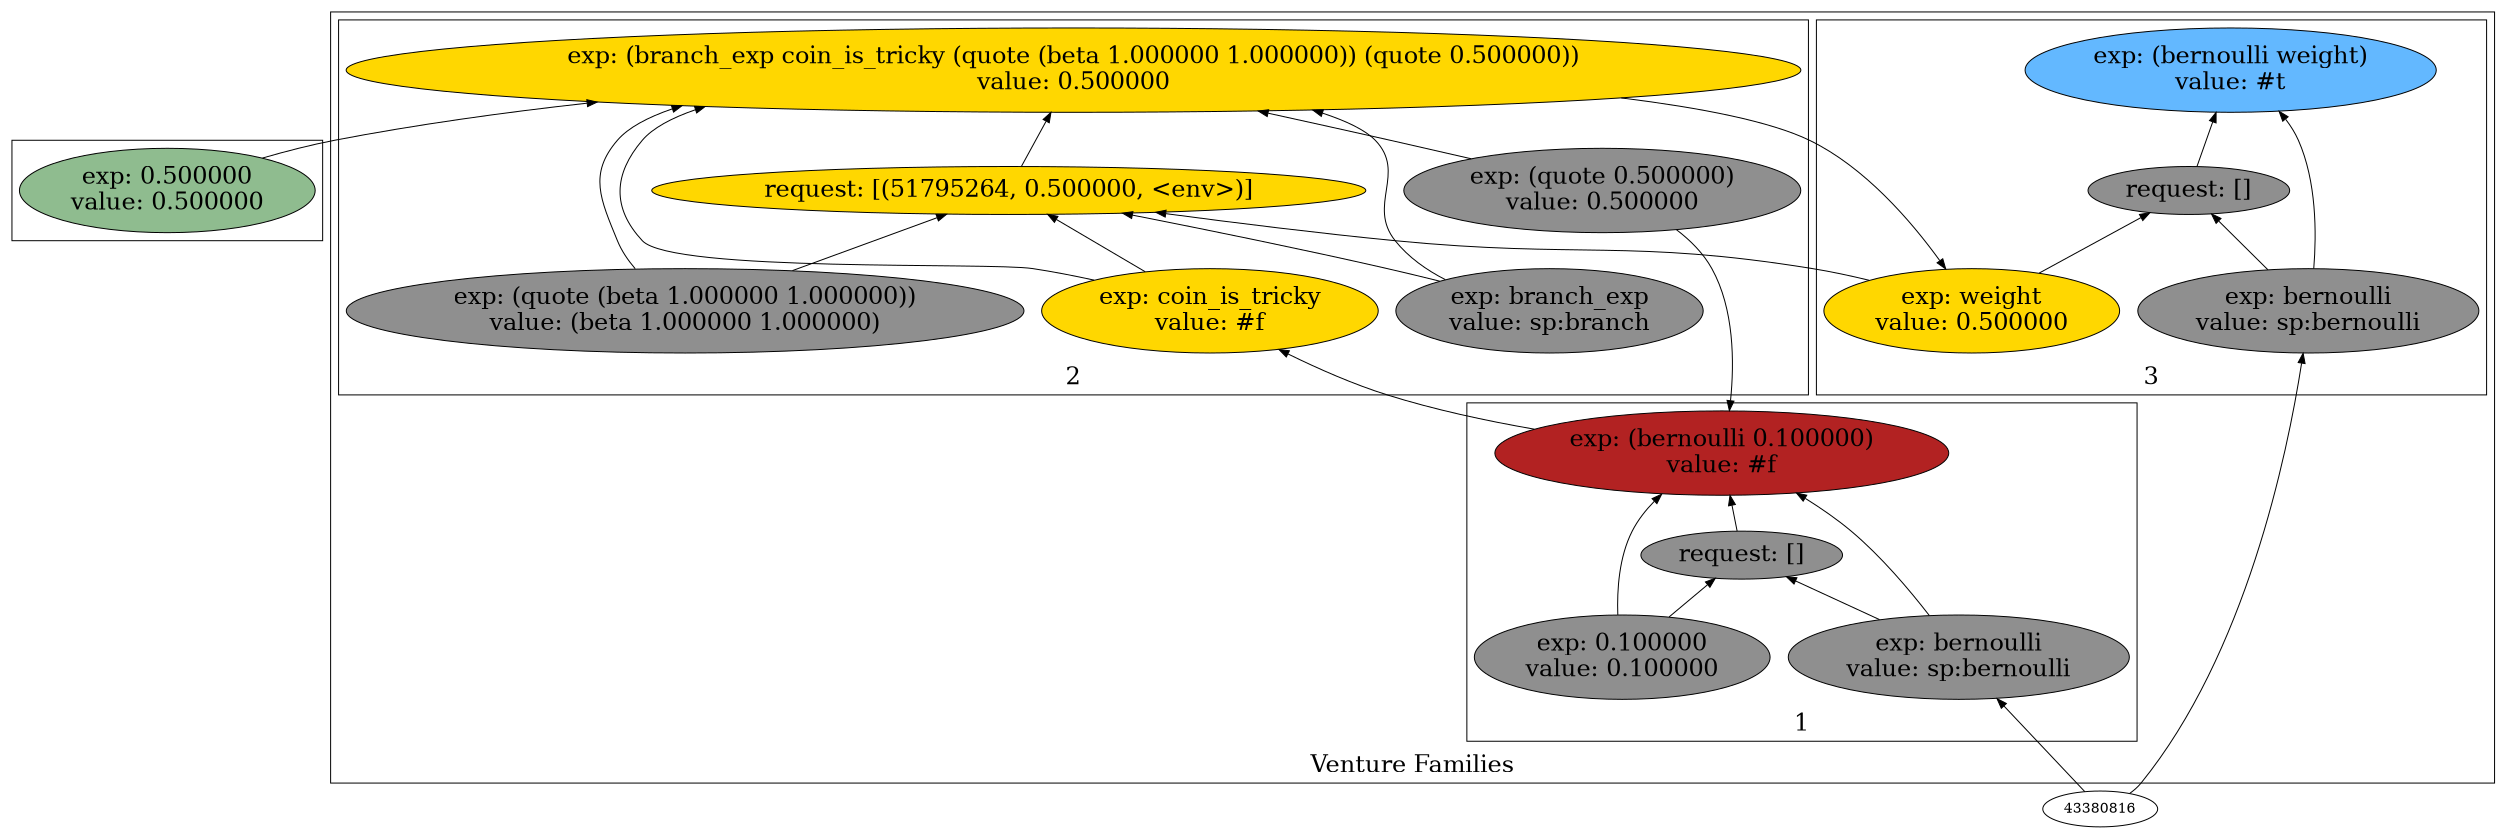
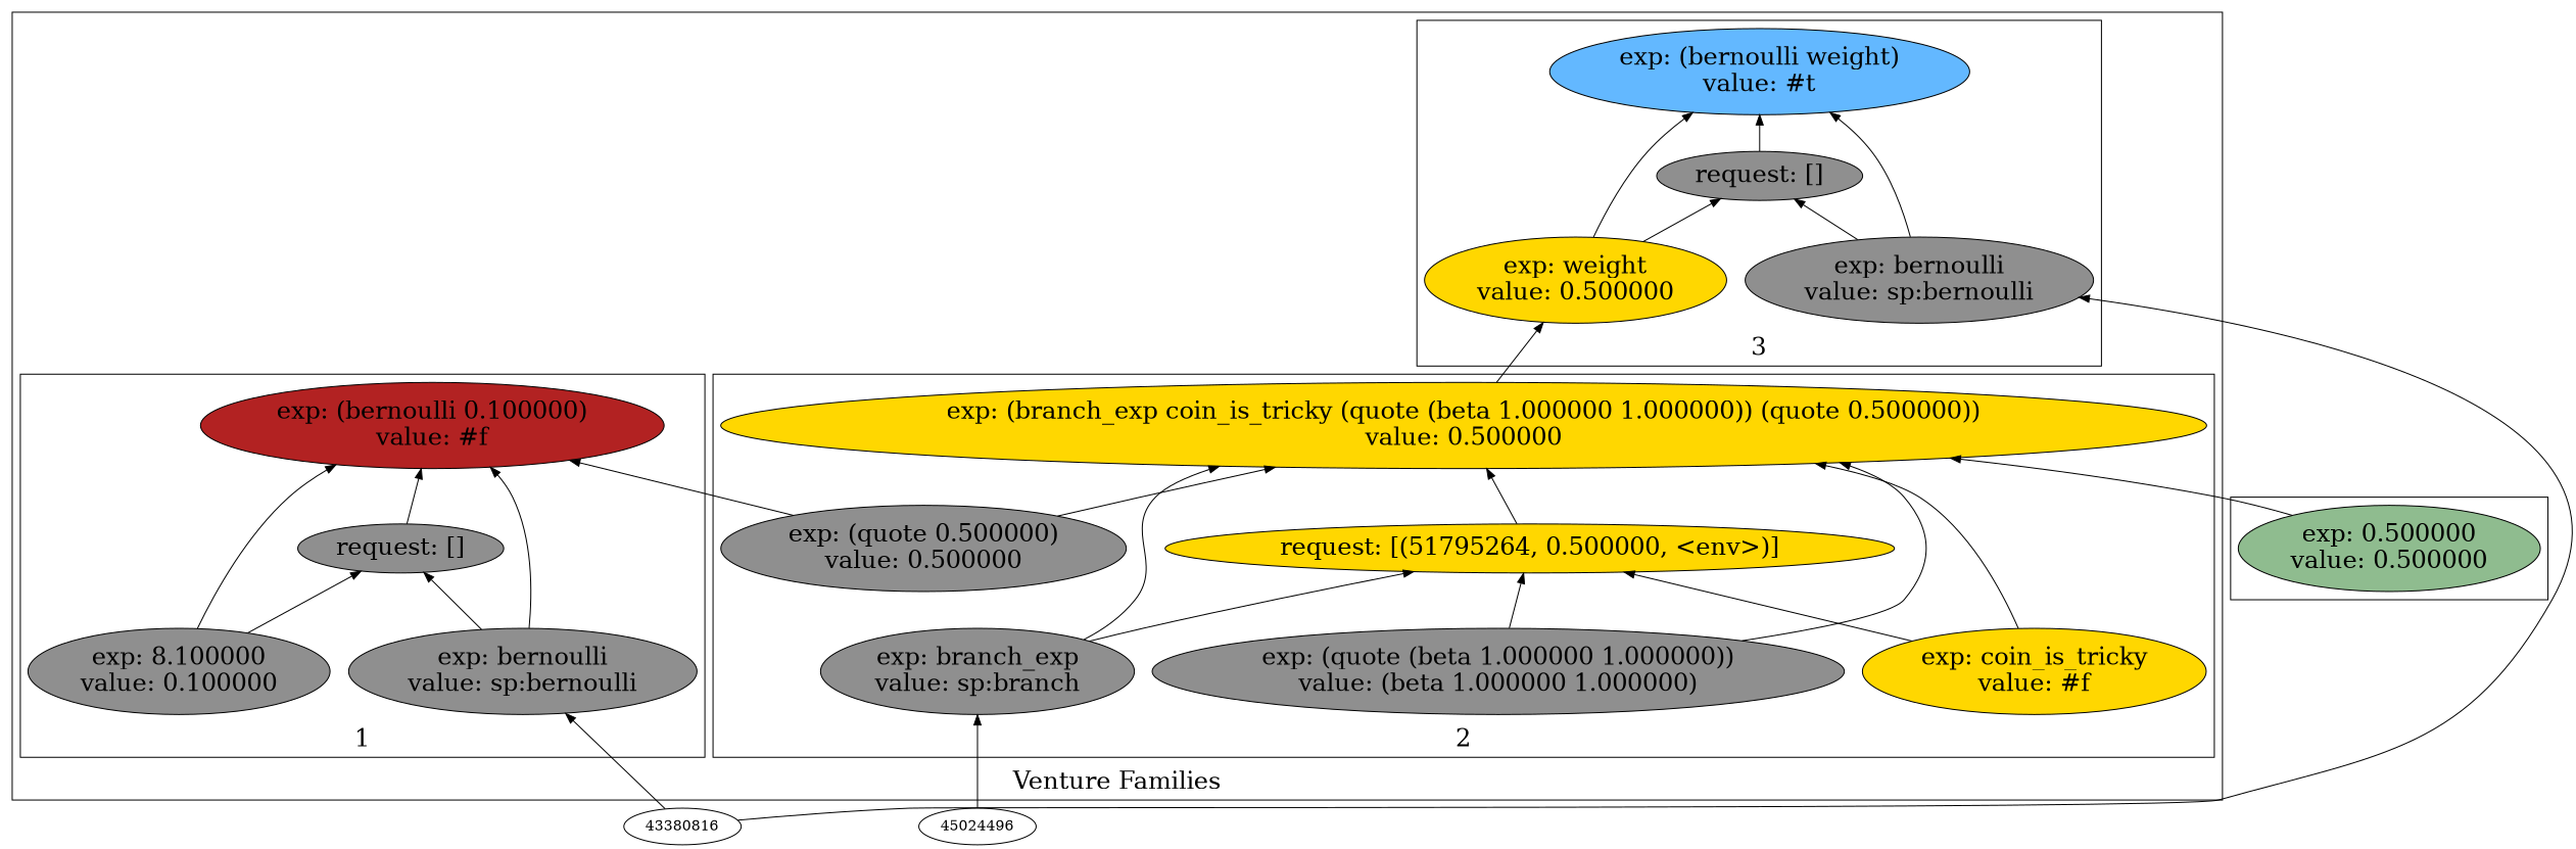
  digraph {
    fontsize=24
    rankdir=BT
    node [fillcolor=grey56 fontsize=24 shape=ellipse style=filled]
    edge [arrowhead=normal color=black style=solid]
    n1 [fillcolor=firebrick label="exp: (bernoulli 0.100000)\nvalue: #f"]
    n2 [label="request: []"]
    n3 [label="exp: bernoulli\nvalue: sp:bernoulli"]
-   n4 [label="exp: 0.100000\nvalue: 0.100000"]
+   n4 [label="exp: 8.100000\nvalue: 0.100000"]
    n5 [fillcolor=gold label="exp: (branch_exp coin_is_tricky (quote (beta 1.000000 1.000000)) (quote 0.500000))\nvalue: 0.500000"]
    n6 [fillcolor=gold label="request: [(51795264, 0.500000, <env>)]"]
    n7 [label="exp: branch_exp\nvalue: sp:branch"]
    n8 [fillcolor=gold label="exp: coin_is_tricky\nvalue: #f"]
    n9 [label="exp: (quote (beta 1.000000 1.000000))\nvalue: (beta 1.000000 1.000000)"]
    n10 [label="exp: (quote 0.500000)\nvalue: 0.500000"]
    n11 [fillcolor=steelblue1 label="exp: (bernoulli weight)\nvalue: #t"]
    n12 [label="request: []"]
    n13 [label="exp: bernoulli\nvalue: sp:bernoulli"]
    n14 [fillcolor=gold label="exp: weight\nvalue: 0.500000"]
    n15 [fillcolor=darkseagreen label="exp: 0.500000\nvalue: 0.500000"]
    43380816 [fillcolor="" fontsize="" shape="" style=""]
+   45024496 [fillcolor="" fontsize="" shape="" style=""]
    subgraph cluster_1 {
      label="Venture Families"
      subgraph cluster_2 {
        label=1
        n1
        n2
        n3
        n4
      }
      subgraph cluster_3 {
        label=2
        n5
        n6
        n7
        n8
        n9
        n10
      }
      subgraph cluster_4 {
        label=3
        n11
        n12
        n13
        n14
      }
    }
    subgraph cluster_5 {
      n15
    }
-   n1 -> n8
    n2 -> n1
    n3 -> n1
    n3 -> n2
    n4 -> n1
    n4 -> n2
    n5 -> n14
    n6 -> n5
    n7 -> n5
    n7 -> n6
    n8 -> n5
    n8 -> n6
    n9 -> n5
    n9 -> n6
    n10 -> n1
    n10 -> n5
    n12 -> n11
    n13 -> n11
    n13 -> n12
-   n14 -> n6
+   n14 -> n11
    n14 -> n12
    n15 -> n5
    43380816 -> n3
    43380816 -> n13
+   45024496 -> n7
  }
